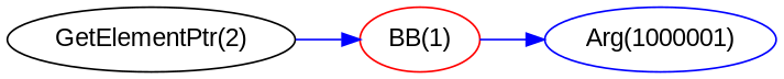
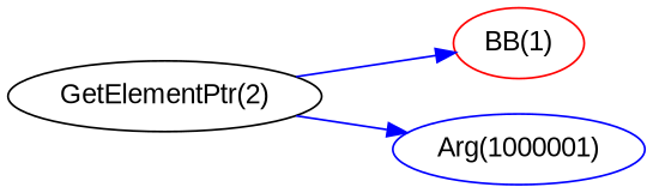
  digraph {
    fontname="Liberation Sans"
    rankdir=LR
    node [fontname="Liberation Sans"]
    edge [color=blue fontname="Liberation Sans"]
    n1 [color=red label="BB(1)" opcode=BB]
    n2 [color=black label="GetElementPtr(2)" opcode=GetElementPtr]
    n3 [color=blue label="Arg(1000001)" opcode=Arg]
    n2 -> n1
-   n1 -> n3
+   n2 -> n3
  }
